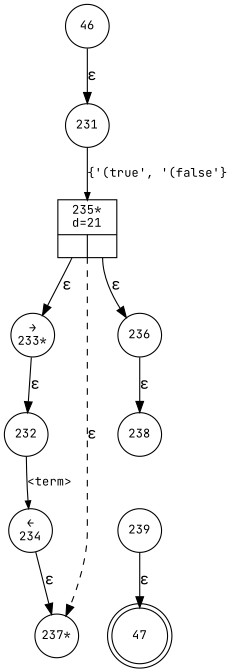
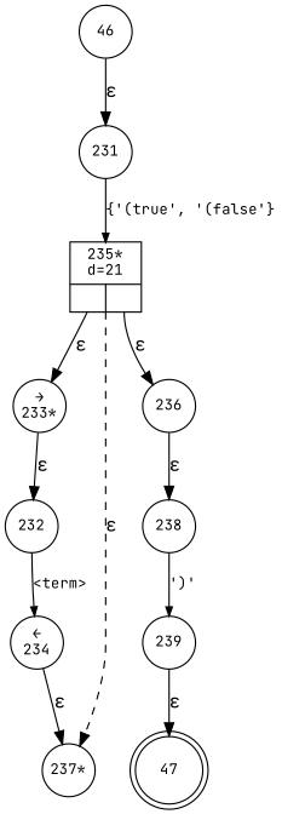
  digraph {
    fontname="JetBrains Mono"
    rankdir=TB
    node [fixedsize=true fontname="JetBrains Mono" fontsize=11 shape=circle peripheries=1]
    edge [fontname="JetBrains Mono"]
    n1 [label=47 shape=doublecircle width=.6 peripheries=""]
    n2 [label=231 width=.55]
    n3 [fixedsize=false label="{235*\nd=21|{<p0>|<p1>}}" shape=record]
    n4 [label="&rarr;\n233*" width=.55]
    n5 [label="237*" width=.55]
    n6 [label=236 width=.55]
    n7 [label=232 width=.55]
    n8 [label="&larr;\n234" width=.55]
    n9 [label=238 width=.55]
    n10 [label=239 width=.55]
    n11 [label=46 width=.55]
    n2 -> n3 [arrowhead=normal arrowsize=.7 fontsize=11 label="{'(true', '(false'}"]
    n3 -> n4 [label="&epsilon;" tailport=p0]
    n3 -> n5 [label="&epsilon;" style=dashed]
    n3 -> n6 [label="&epsilon;" tailport=p1]
    n4 -> n7 [label="&epsilon;"]
    n6 -> n9 [label="&epsilon;"]
    n7 -> n8 [arrowhead=normal arrowsize=.7 fontsize=11 label="<term>"]
    n8 -> n5 [label="&epsilon;"]
+   n9 -> n10 [arrowhead=normal arrowsize=.7 fontsize=11 label="')'"]
    n10 -> n1 [label="&epsilon;"]
    n11 -> n2 [label="&epsilon;"]
  }
